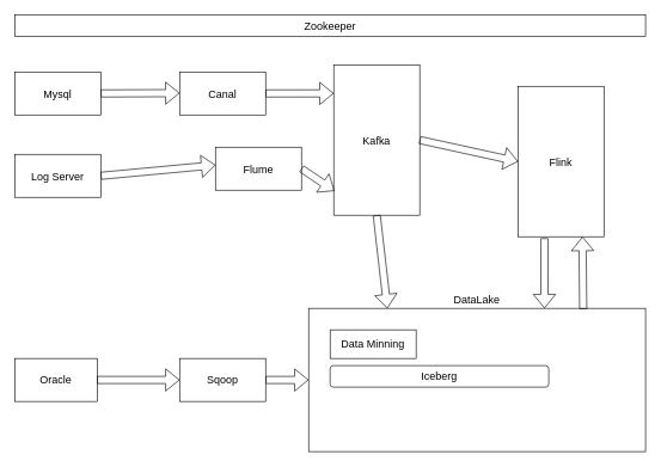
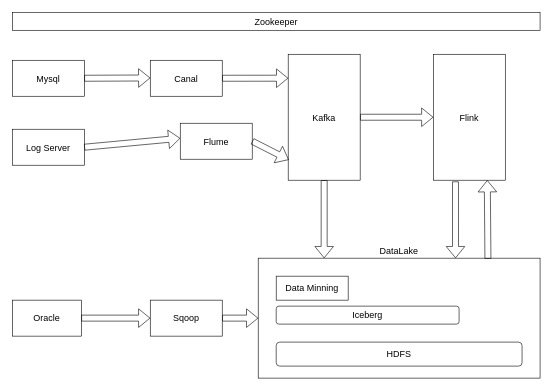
  <mxCell id="0" />
  <mxCell id="1" parent="0" />
  <mxCell id="2" value="Mysql" style="rounded=0;whiteSpace=wrap;html=1;fontSize=15;" parent="1" vertex="1"><mxGeometry x="20" y="100" width="120" height="60" as="geometry" /></mxCell>
  <mxCell id="3" value="Canal" style="rounded=0;whiteSpace=wrap;html=1;fontSize=15;" parent="1" vertex="1"><mxGeometry x="250" y="100" width="120" height="60" as="geometry" /></mxCell>
  <mxCell id="4" value="Zookeeper" style="rounded=0;whiteSpace=wrap;html=1;verticalAlign=middle;labelPosition=center;verticalLabelPosition=middle;align=center;fontSize=15;" vertex="1" parent="1"><mxGeometry x="20" y="20" width="880" height="30" as="geometry" /></mxCell>
  <mxCell id="5" value="" style="shape=flexArrow;endArrow=classic;html=1;exitX=1;exitY=0.5;exitDx=0;exitDy=0;fontSize=15;" edge="1" parent="1" source="2"><mxGeometry width="50" height="50" relative="1" as="geometry"><mxPoint x="150" y="130" as="sourcePoint" /><mxPoint x="250" y="129.5" as="targetPoint" /></mxGeometry></mxCell>
- <mxCell id="6" value="Flink" style="rounded=0;whiteSpace=wrap;html=1;fontSize=15;" vertex="1" parent="1"><mxGeometry x="722" y="120" width="120" height="210" as="geometry" /></mxCell>
+ <mxCell id="6" value="Flink" style="rounded=0;whiteSpace=wrap;html=1;fontSize=15;" vertex="1" parent="1"><mxGeometry x="722" y="90" width="120" height="210" as="geometry" /></mxCell>
  <mxCell id="7" value="Log Server" style="rounded=0;whiteSpace=wrap;html=1;fontSize=15;" vertex="1" parent="1"><mxGeometry x="20" y="215" width="120" height="60" as="geometry" /></mxCell>
  <mxCell id="8" value="Flume" style="rounded=0;whiteSpace=wrap;html=1;fontSize=15;" parent="1" vertex="1"><mxGeometry x="300" y="205" width="120" height="60" as="geometry" /></mxCell>
- <mxCell id="9" value="Kafka" style="rounded=0;whiteSpace=wrap;html=1;fontSize=15;" vertex="1" parent="1"><mxGeometry x="465" y="90" width="120" height="210" as="geometry" /></mxCell>
+ <mxCell id="9" value="Kafka" style="rounded=0;whiteSpace=wrap;html=1;fontSize=15;" vertex="1" parent="1"><mxGeometry x="480" y="90" width="120" height="210" as="geometry" /></mxCell>
  <mxCell id="10" value="" style="shape=flexArrow;endArrow=classic;html=1;exitX=0.5;exitY=1;exitDx=0;exitDy=0;entryX=0.234;entryY=0;entryDx=0;entryDy=0;entryPerimeter=0;fontSize=15;" edge="1" parent="1" source="9" target="12"><mxGeometry width="50" height="50" relative="1" as="geometry"><mxPoint x="590" y="250" as="sourcePoint" /><mxPoint x="720" y="250" as="targetPoint" /></mxGeometry></mxCell>
  <mxCell id="11" value="" style="shape=flexArrow;endArrow=classic;html=1;entryX=0;entryY=0.417;entryDx=0;entryDy=0;entryPerimeter=0;exitX=1;exitY=0.5;exitDx=0;exitDy=0;fontSize=15;" edge="1" parent="1" source="7" target="8"><mxGeometry width="50" height="50" relative="1" as="geometry"><mxPoint x="140" y="269.5" as="sourcePoint" /><mxPoint x="250" y="270" as="targetPoint" /><Array as="points" /></mxGeometry></mxCell>
  <mxCell id="12" value="DataLake" style="rounded=0;whiteSpace=wrap;html=1;labelPosition=center;verticalLabelPosition=top;align=center;verticalAlign=bottom;fontSize=15;" vertex="1" parent="1"><mxGeometry x="430" y="430" width="470" height="200" as="geometry" /></mxCell>
  <mxCell id="13" value="" style="shape=flexArrow;endArrow=classic;html=1;entryX=0;entryY=0.5;entryDx=0;entryDy=0;exitX=1;exitY=0.5;exitDx=0;exitDy=0;fontSize=15;" edge="1" parent="1" source="9" target="6"><mxGeometry width="50" height="50" relative="1" as="geometry"><mxPoint x="600" y="190" as="sourcePoint" /><mxPoint x="720" y="129.5" as="targetPoint" /></mxGeometry></mxCell>
  <mxCell id="14" value="" style="shape=flexArrow;endArrow=classic;html=1;exitX=1;exitY=0.5;exitDx=0;exitDy=0;entryX=0;entryY=0.19;entryDx=0;entryDy=0;entryPerimeter=0;fontSize=15;" edge="1" parent="1" source="3" target="9"><mxGeometry width="50" height="50" relative="1" as="geometry"><mxPoint x="350" y="110" as="sourcePoint" /><mxPoint x="470" y="120" as="targetPoint" /><Array as="points" /></mxGeometry></mxCell>
  <mxCell id="15" value="" style="shape=flexArrow;endArrow=classic;html=1;entryX=0.008;entryY=0.838;entryDx=0;entryDy=0;entryPerimeter=0;exitX=1;exitY=0.5;exitDx=0;exitDy=0;fontSize=15;" edge="1" parent="1" source="8" target="9"><mxGeometry width="50" height="50" relative="1" as="geometry"><mxPoint x="370" y="265" as="sourcePoint" /><mxPoint x="470" y="265" as="targetPoint" /></mxGeometry></mxCell>
  <mxCell id="16" value="" style="shape=flexArrow;endArrow=classic;html=1;entryX=0.7;entryY=0;entryDx=0;entryDy=0;entryPerimeter=0;fontSize=15;exitX=0.308;exitY=1.01;exitDx=0;exitDy=0;exitPerimeter=0;" edge="1" parent="1" source="6" target="12"><mxGeometry width="50" height="50" relative="1" as="geometry"><mxPoint x="759" y="320" as="sourcePoint" /><mxPoint x="780" y="441.98" as="targetPoint" /></mxGeometry></mxCell>
  <mxCell id="17" value="Iceberg" style="rounded=1;whiteSpace=wrap;html=1;fontSize=15;" vertex="1" parent="1"><mxGeometry x="460" y="510" width="305" height="30" as="geometry" /></mxCell>
+ <mxCell id="18" value="HDFS" style="rounded=1;whiteSpace=wrap;html=1;fontSize=15;" vertex="1" parent="1"><mxGeometry x="460" y="570" width="410" height="40" as="geometry" /></mxCell>
  <mxCell id="19" value="Sqoop" style="rounded=0;whiteSpace=wrap;html=1;fontSize=15;" vertex="1" parent="1"><mxGeometry x="250" y="500" width="120" height="60" as="geometry" /></mxCell>
  <mxCell id="20" value="Oracle" style="rounded=0;whiteSpace=wrap;html=1;fontSize=15;" vertex="1" parent="1"><mxGeometry x="20" y="500" width="115" height="60" as="geometry" /></mxCell>
  <mxCell id="21" value="" style="shape=flexArrow;endArrow=classic;html=1;exitX=1;exitY=0.5;exitDx=0;exitDy=0;entryX=0;entryY=0.5;entryDx=0;entryDy=0;fontSize=15;" edge="1" parent="1" source="20" target="19"><mxGeometry width="50" height="50" relative="1" as="geometry"><mxPoint x="180" y="445" as="sourcePoint" /><mxPoint x="300" y="445" as="targetPoint" /></mxGeometry></mxCell>
  <mxCell id="22" value="" style="shape=flexArrow;endArrow=classic;html=1;entryX=0;entryY=0.5;entryDx=0;entryDy=0;exitX=1;exitY=0.5;exitDx=0;exitDy=0;fontSize=15;" edge="1" parent="1" source="19" target="12"><mxGeometry width="50" height="50" relative="1" as="geometry"><mxPoint x="370" y="489.5" as="sourcePoint" /><mxPoint x="480.96" y="490.48" as="targetPoint" /></mxGeometry></mxCell>
  <mxCell id="23" value="Data Minning" style="whiteSpace=wrap;html=1;fontSize=15;rounded=0;" vertex="1" parent="1"><mxGeometry x="460" y="460" width="120" height="40" as="geometry" /></mxCell>
  <mxCell id="24" value="" style="shape=flexArrow;endArrow=classic;html=1;exitX=0.815;exitY=0.005;exitDx=0;exitDy=0;entryX=0.75;entryY=1;entryDx=0;entryDy=0;exitPerimeter=0;fontSize=15;" edge="1" parent="1" source="12" target="6"><mxGeometry width="50" height="50" relative="1" as="geometry"><mxPoint x="970" y="255" as="sourcePoint" /><mxPoint x="970.5" y="385" as="targetPoint" /></mxGeometry></mxCell>
